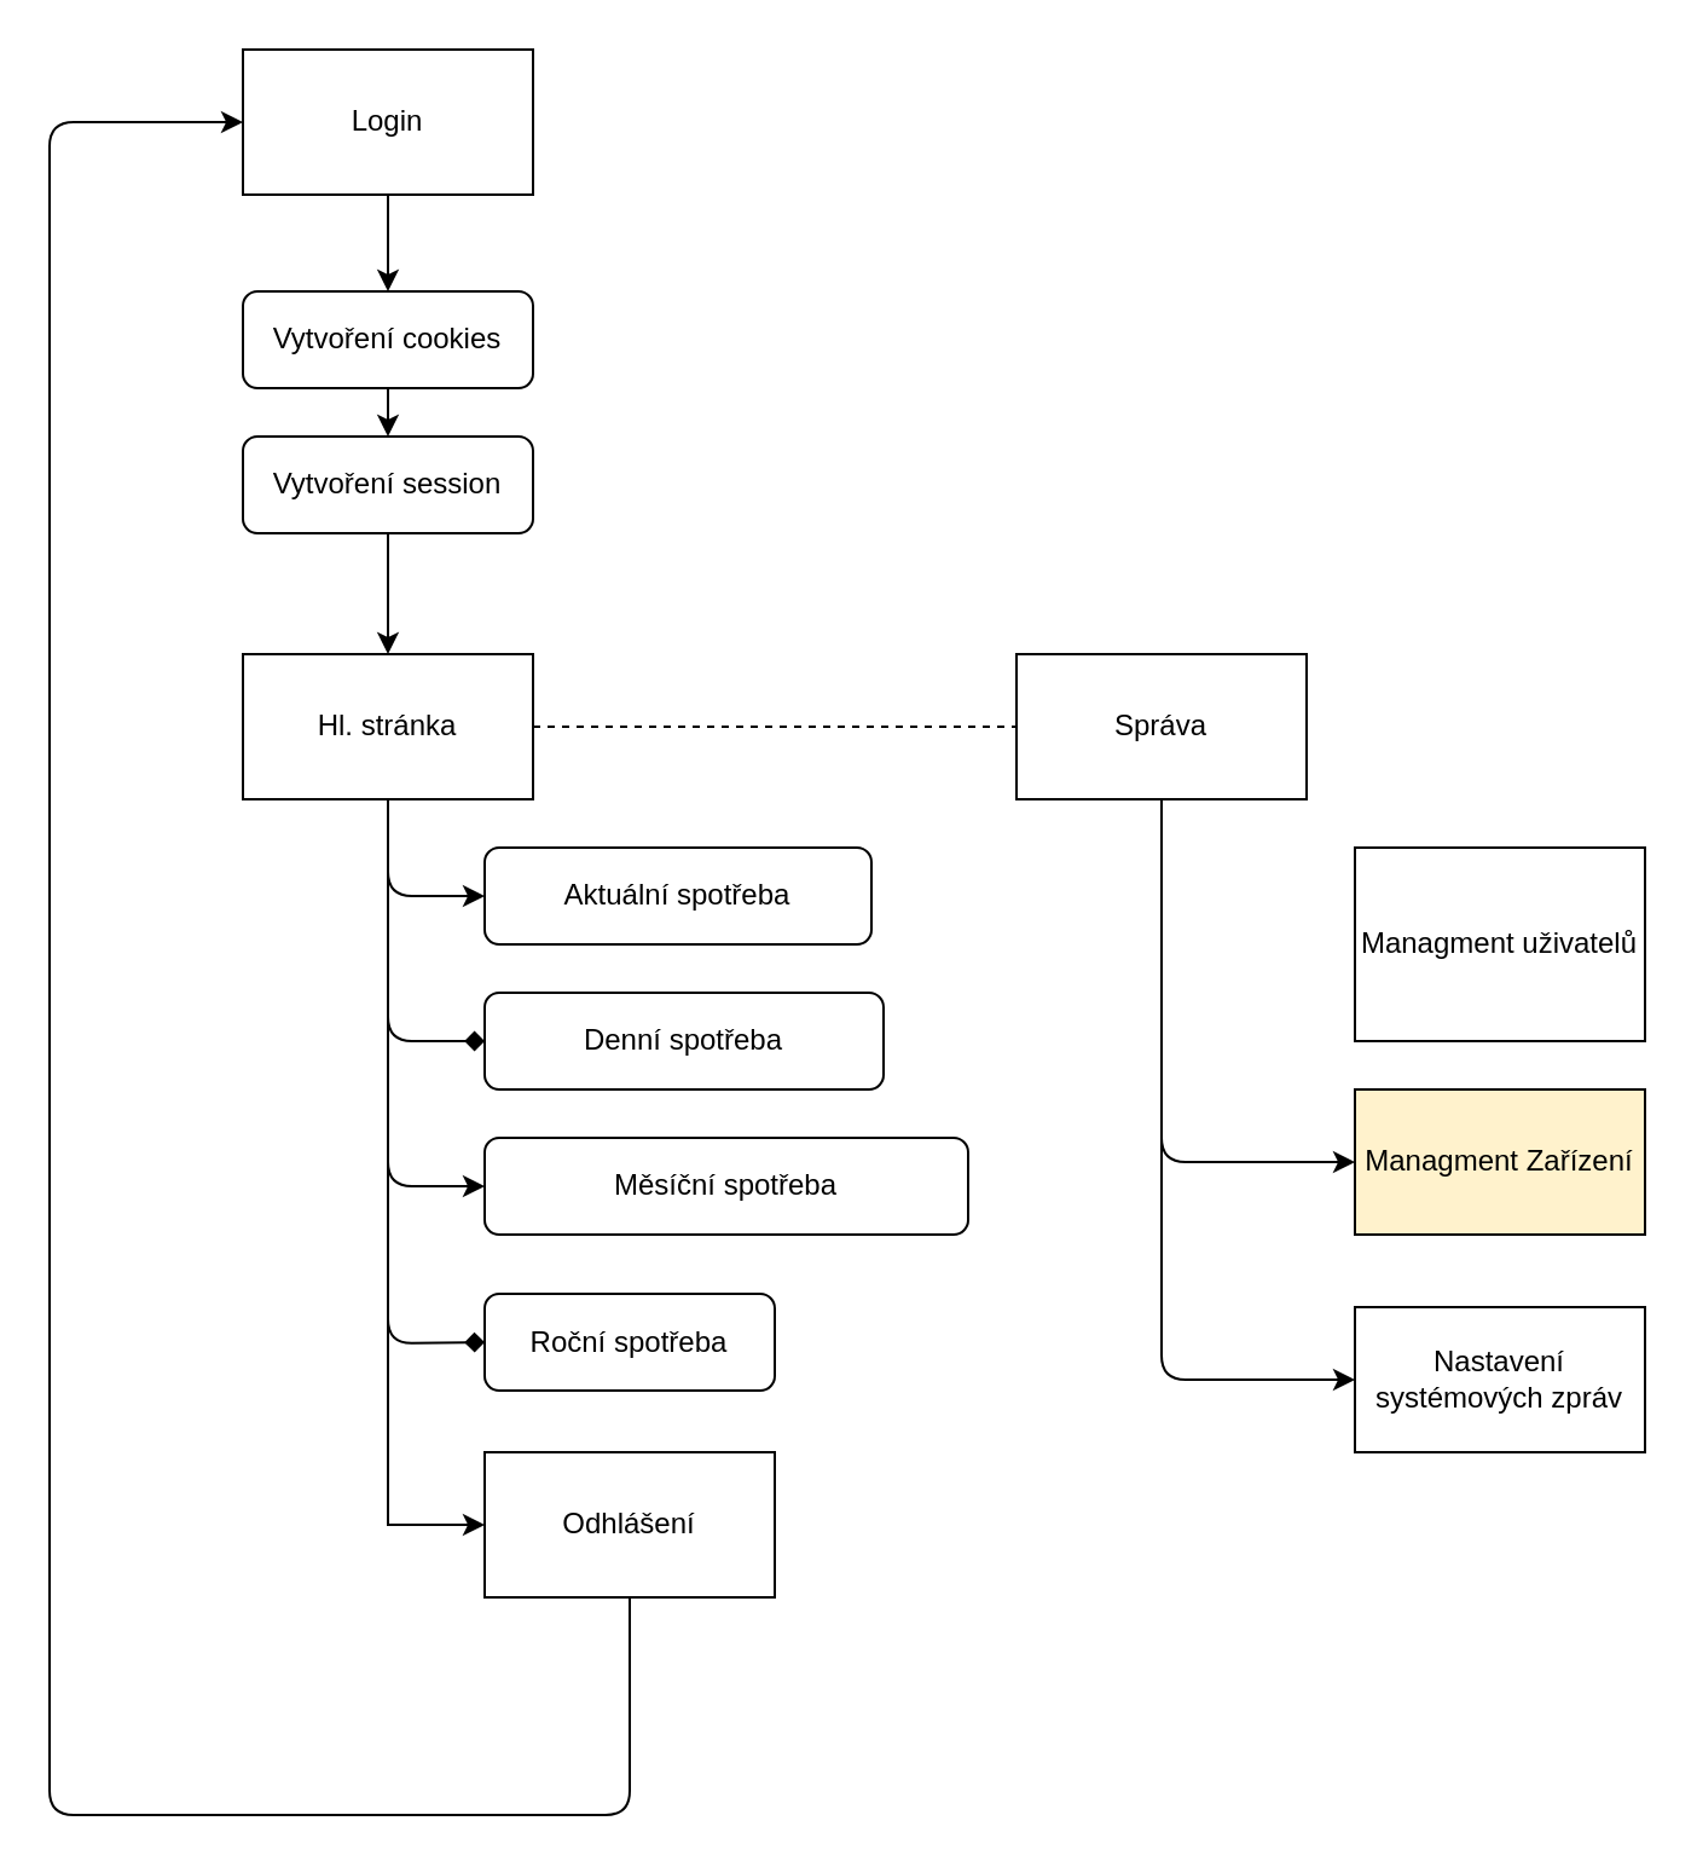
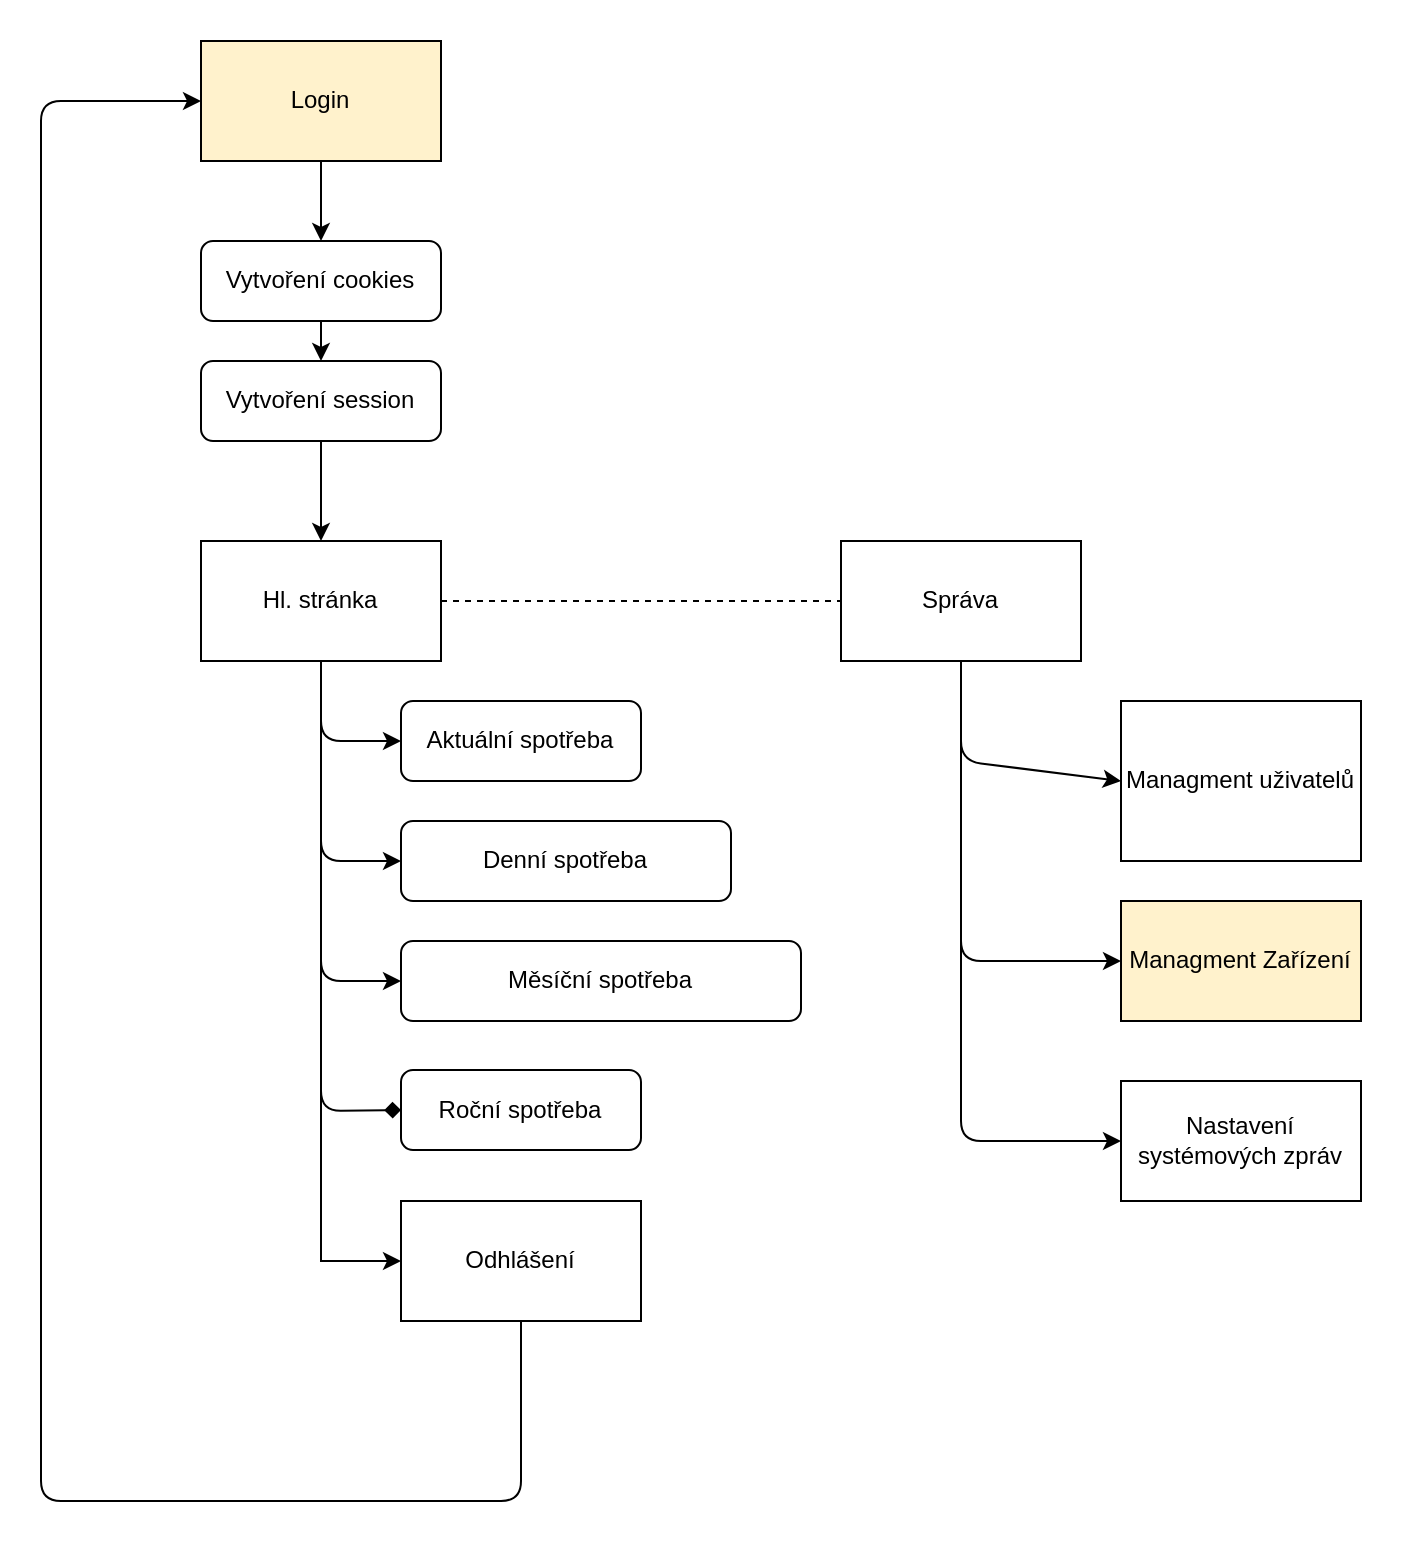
  <mxCell id="0" />
  <mxCell id="1" parent="0" />
  <mxCell id="2" style="edgeStyle=elbowEdgeStyle;rounded=0;orthogonalLoop=1;jettySize=auto;elbow=vertical;html=1;" edge="1" parent="1" source="3" target="26"><mxGeometry relative="1" as="geometry"><Array as="points"><mxPoint x="160" y="630" /></Array></mxGeometry></mxCell>
  <mxCell id="3" value="Hl. stránka" style="rounded=0;whiteSpace=wrap;html=1;" vertex="1" parent="1"><mxGeometry x="100" y="270" width="120" height="60" as="geometry" /></mxCell>
  <mxCell id="4" value="Správa" style="rounded=0;whiteSpace=wrap;html=1;" vertex="1" parent="1"><mxGeometry x="420" y="270" width="120" height="60" as="geometry" /></mxCell>
  <mxCell id="5" value="Managment uživatelů" style="rounded=0;whiteSpace=wrap;html=1;" vertex="1" parent="1"><mxGeometry x="560" y="350" width="120" height="80" as="geometry" /></mxCell>
  <mxCell id="6" value="Managment Zařízení" style="rounded=0;whiteSpace=wrap;html=1;fillColor=#fff2cc;" vertex="1" parent="1"><mxGeometry x="560" y="450" width="120" height="60" as="geometry" /></mxCell>
  <mxCell id="7" value="Nastavení systémových zpráv" style="rounded=0;whiteSpace=wrap;html=1;" vertex="1" parent="1"><mxGeometry x="560" y="540" width="120" height="60" as="geometry" /></mxCell>
+ <mxCell id="8" value="" style="endArrow=classic;html=1;entryX=0;entryY=0.5;entryDx=0;entryDy=0;exitX=0.5;exitY=1;exitDx=0;exitDy=0;" edge="1" parent="1" source="4" target="5"><mxGeometry width="50" height="50" relative="1" as="geometry"><mxPoint x="480" y="380" as="sourcePoint" /><mxPoint x="390" y="440" as="targetPoint" /><Array as="points"><mxPoint x="480" y="380" /></Array></mxGeometry></mxCell>
  <mxCell id="9" value="" style="endArrow=classic;html=1;entryX=0;entryY=0.5;entryDx=0;entryDy=0;exitX=0.5;exitY=1;exitDx=0;exitDy=0;" edge="1" parent="1" source="4" target="6"><mxGeometry width="50" height="50" relative="1" as="geometry"><mxPoint x="480" y="480" as="sourcePoint" /><mxPoint x="390" y="390" as="targetPoint" /><Array as="points"><mxPoint x="480" y="480" /></Array></mxGeometry></mxCell>
  <mxCell id="10" value="" style="endArrow=classic;html=1;entryX=0;entryY=0.5;entryDx=0;entryDy=0;exitX=0.5;exitY=1;exitDx=0;exitDy=0;" edge="1" parent="1" source="4" target="7"><mxGeometry width="50" height="50" relative="1" as="geometry"><mxPoint x="480" y="570" as="sourcePoint" /><mxPoint x="390" y="390" as="targetPoint" /><Array as="points"><mxPoint x="480" y="570" /></Array></mxGeometry></mxCell>
  <mxCell id="11" value="" style="endArrow=none;dashed=1;html=1;entryX=0;entryY=0.5;entryDx=0;entryDy=0;exitX=1;exitY=0.5;exitDx=0;exitDy=0;" edge="1" parent="1" source="3" target="4"><mxGeometry width="50" height="50" relative="1" as="geometry"><mxPoint x="340" y="340" as="sourcePoint" /><mxPoint x="390" y="290" as="targetPoint" /></mxGeometry></mxCell>
- <mxCell id="12" value="Login" style="rounded=0;whiteSpace=wrap;html=1;" vertex="1" parent="1"><mxGeometry x="100" y="20" width="120" height="60" as="geometry" /></mxCell>
+ <mxCell id="12" value="Login" style="rounded=0;whiteSpace=wrap;html=1;fillColor=#fff2cc;" vertex="1" parent="1"><mxGeometry x="100" y="20" width="120" height="60" as="geometry" /></mxCell>
  <mxCell id="13" value="" style="endArrow=classic;html=1;exitX=0.5;exitY=1;exitDx=0;exitDy=0;" edge="1" parent="1" source="12"><mxGeometry width="50" height="50" relative="1" as="geometry"><mxPoint x="330" y="290" as="sourcePoint" /><mxPoint x="160" y="120" as="targetPoint" /></mxGeometry></mxCell>
  <mxCell id="14" value="Vytvoření cookies" style="rounded=1;whiteSpace=wrap;html=1;" vertex="1" parent="1"><mxGeometry x="100" y="120" width="120" height="40" as="geometry" /></mxCell>
  <mxCell id="15" value="Vytvoření session" style="rounded=1;whiteSpace=wrap;html=1;" vertex="1" parent="1"><mxGeometry x="100" y="180" width="120" height="40" as="geometry" /></mxCell>
  <mxCell id="16" value="" style="endArrow=classic;html=1;exitX=0.5;exitY=1;exitDx=0;exitDy=0;entryX=0.5;entryY=0;entryDx=0;entryDy=0;" edge="1" parent="1" source="14" target="15"><mxGeometry width="50" height="50" relative="1" as="geometry"><mxPoint x="330" y="250" as="sourcePoint" /><mxPoint x="380" y="200" as="targetPoint" /></mxGeometry></mxCell>
  <mxCell id="17" value="" style="endArrow=classic;html=1;exitX=0.5;exitY=1;exitDx=0;exitDy=0;entryX=0.5;entryY=0;entryDx=0;entryDy=0;" edge="1" parent="1" source="15" target="3"><mxGeometry width="50" height="50" relative="1" as="geometry"><mxPoint x="330" y="250" as="sourcePoint" /><mxPoint x="380" y="200" as="targetPoint" /></mxGeometry></mxCell>
- <mxCell id="18" value="Aktuální spotřeba" style="rounded=1;whiteSpace=wrap;html=1;" vertex="1" parent="1"><mxGeometry x="200" y="350" width="160" height="40" as="geometry" /></mxCell>
+ <mxCell id="18" value="Aktuální spotřeba" style="rounded=1;whiteSpace=wrap;html=1;" vertex="1" parent="1"><mxGeometry x="200" y="350" width="120" height="40" as="geometry" /></mxCell>
  <mxCell id="19" value="" style="endArrow=classic;html=1;exitX=0.5;exitY=1;exitDx=0;exitDy=0;entryX=0;entryY=0.5;entryDx=0;entryDy=0;" edge="1" parent="1" source="3" target="18"><mxGeometry width="50" height="50" relative="1" as="geometry"><mxPoint x="330" y="350" as="sourcePoint" /><mxPoint x="380" y="300" as="targetPoint" /><Array as="points"><mxPoint x="160" y="370" /></Array></mxGeometry></mxCell>
  <mxCell id="20" value="Denní spotřeba" style="rounded=1;whiteSpace=wrap;html=1;" vertex="1" parent="1"><mxGeometry x="200" y="410" width="165" height="40" as="geometry" /></mxCell>
  <mxCell id="21" value="Měsíční spotřeba" style="rounded=1;whiteSpace=wrap;html=1;" vertex="1" parent="1"><mxGeometry x="200" y="470" width="200" height="40" as="geometry" /></mxCell>
  <mxCell id="22" value="Roční spotřeba" style="rounded=1;whiteSpace=wrap;html=1;" vertex="1" parent="1"><mxGeometry x="200" y="534.5" width="120" height="40" as="geometry" /></mxCell>
  <mxCell id="23" value="" style="endArrow=diamond;html=1;entryX=0;entryY=0.5;entryDx=0;entryDy=0;exitX=0.5;exitY=1;exitDx=0;exitDy=0;" edge="1" parent="1" source="3" target="22"><mxGeometry width="50" height="50" relative="1" as="geometry"><mxPoint x="330" y="450" as="sourcePoint" /><mxPoint x="380" y="400" as="targetPoint" /><Array as="points"><mxPoint x="160" y="555" /></Array></mxGeometry></mxCell>
  <mxCell id="24" value="" style="endArrow=classic;html=1;entryX=0;entryY=0.5;entryDx=0;entryDy=0;exitX=0.5;exitY=1;exitDx=0;exitDy=0;" edge="1" parent="1" source="3" target="21"><mxGeometry width="50" height="50" relative="1" as="geometry"><mxPoint x="330" y="450" as="sourcePoint" /><mxPoint x="390" y="390" as="targetPoint" /><Array as="points"><mxPoint x="160" y="490" /></Array></mxGeometry></mxCell>
- <mxCell id="25" value="" style="endArrow=diamond;html=1;entryX=0;entryY=0.5;entryDx=0;entryDy=0;exitX=0.5;exitY=1;exitDx=0;exitDy=0;" edge="1" parent="1" source="3" target="20"><mxGeometry width="50" height="50" relative="1" as="geometry"><mxPoint x="330" y="450" as="sourcePoint" /><mxPoint x="380" y="400" as="targetPoint" /><Array as="points"><mxPoint x="160" y="430" /></Array></mxGeometry></mxCell>
+ <mxCell id="25" value="" style="endArrow=classic;html=1;entryX=0;entryY=0.5;entryDx=0;entryDy=0;exitX=0.5;exitY=1;exitDx=0;exitDy=0;" edge="1" parent="1" source="3" target="20"><mxGeometry width="50" height="50" relative="1" as="geometry"><mxPoint x="330" y="450" as="sourcePoint" /><mxPoint x="380" y="400" as="targetPoint" /><Array as="points"><mxPoint x="160" y="430" /></Array></mxGeometry></mxCell>
  <mxCell id="26" value="Odhlášení" style="rounded=0;whiteSpace=wrap;html=1;" vertex="1" parent="1"><mxGeometry x="200" y="600" width="120" height="60" as="geometry" /></mxCell>
  <mxCell id="27" value="" style="endArrow=classic;html=1;exitX=0.5;exitY=1;exitDx=0;exitDy=0;entryX=0;entryY=0.5;entryDx=0;entryDy=0;" edge="1" parent="1" source="26" target="12"><mxGeometry width="50" height="50" relative="1" as="geometry"><mxPoint x="330" y="650" as="sourcePoint" /><mxPoint x="20" y="50" as="targetPoint" /><Array as="points"><mxPoint x="260" y="750" /><mxPoint x="20" y="750" /><mxPoint x="20" y="50" /></Array></mxGeometry></mxCell>
